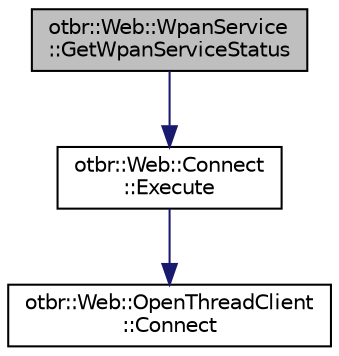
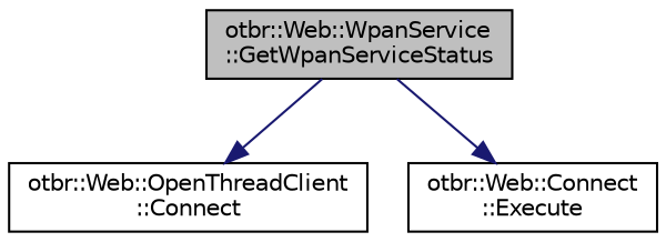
  digraph {
    rankdir=TB
    node [color=black fillcolor=white fontname=Helvetica fontsize=10 shape=record style=filled]
    edge [color=midnightblue fontname=Helvetica fontsize=10 labelfontname=Helvetica labelfontsize=10 style=solid]
    n1 [fillcolor=grey75 fontcolor=black height=0.2 label="otbr::Web::WpanService\l::GetWpanServiceStatus" width=0.4]
    n2 [height=0.2 label="otbr::Web::OpenThreadClient\l::Connect" width=0.4]
    n3 [height=0.2 label="otbr::Web::Connect\l::Execute" width=0.4]
-   n3 -> n2
+   n1 -> n2
    n1 -> n3
  }
